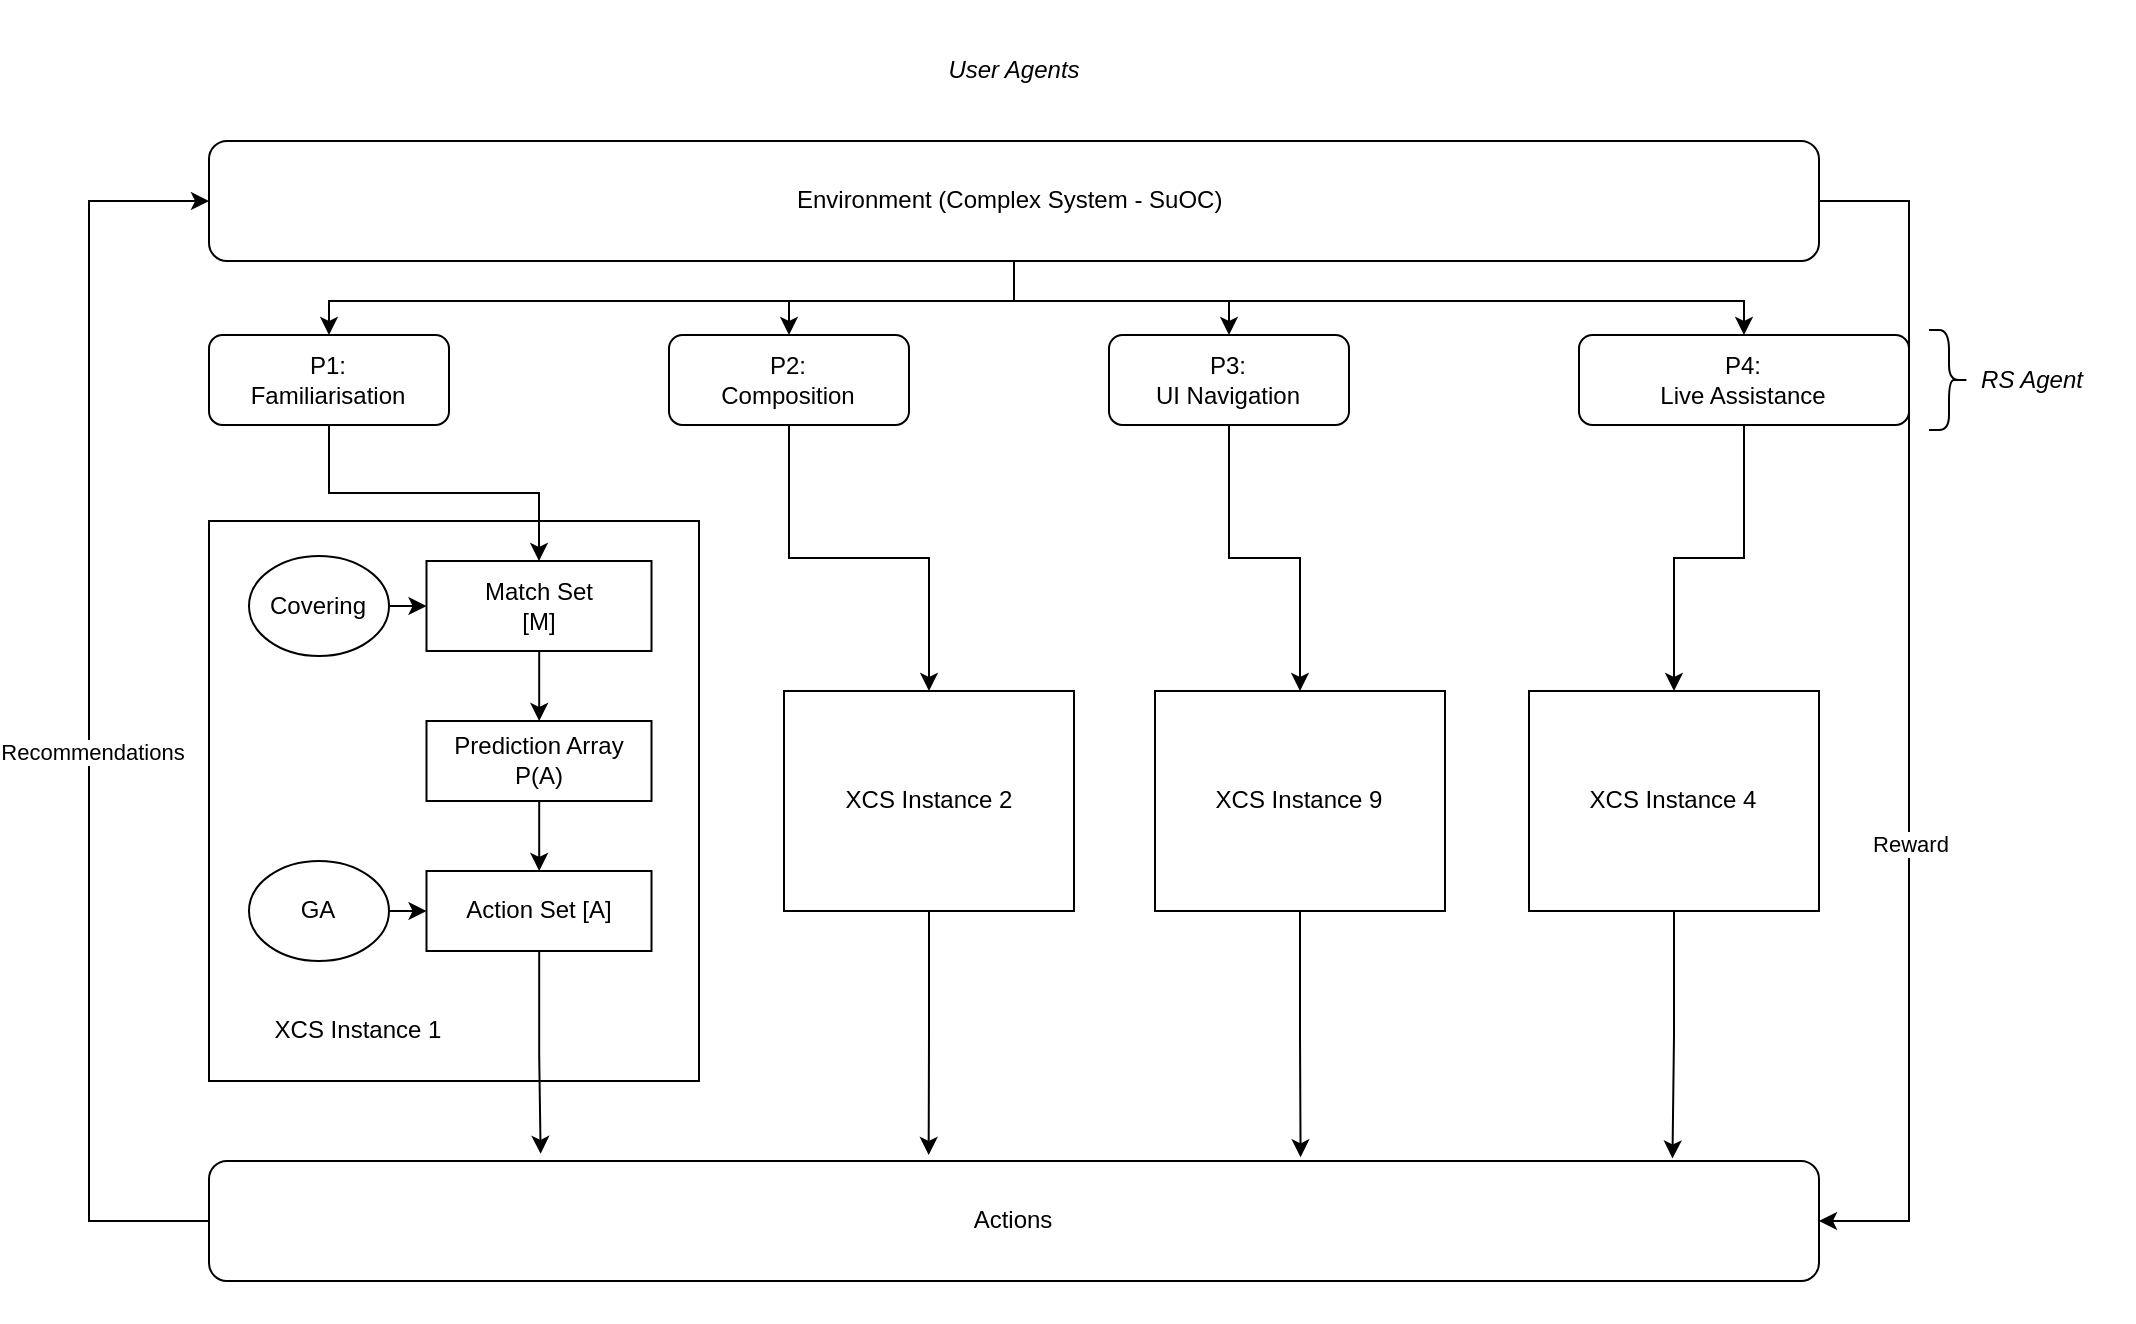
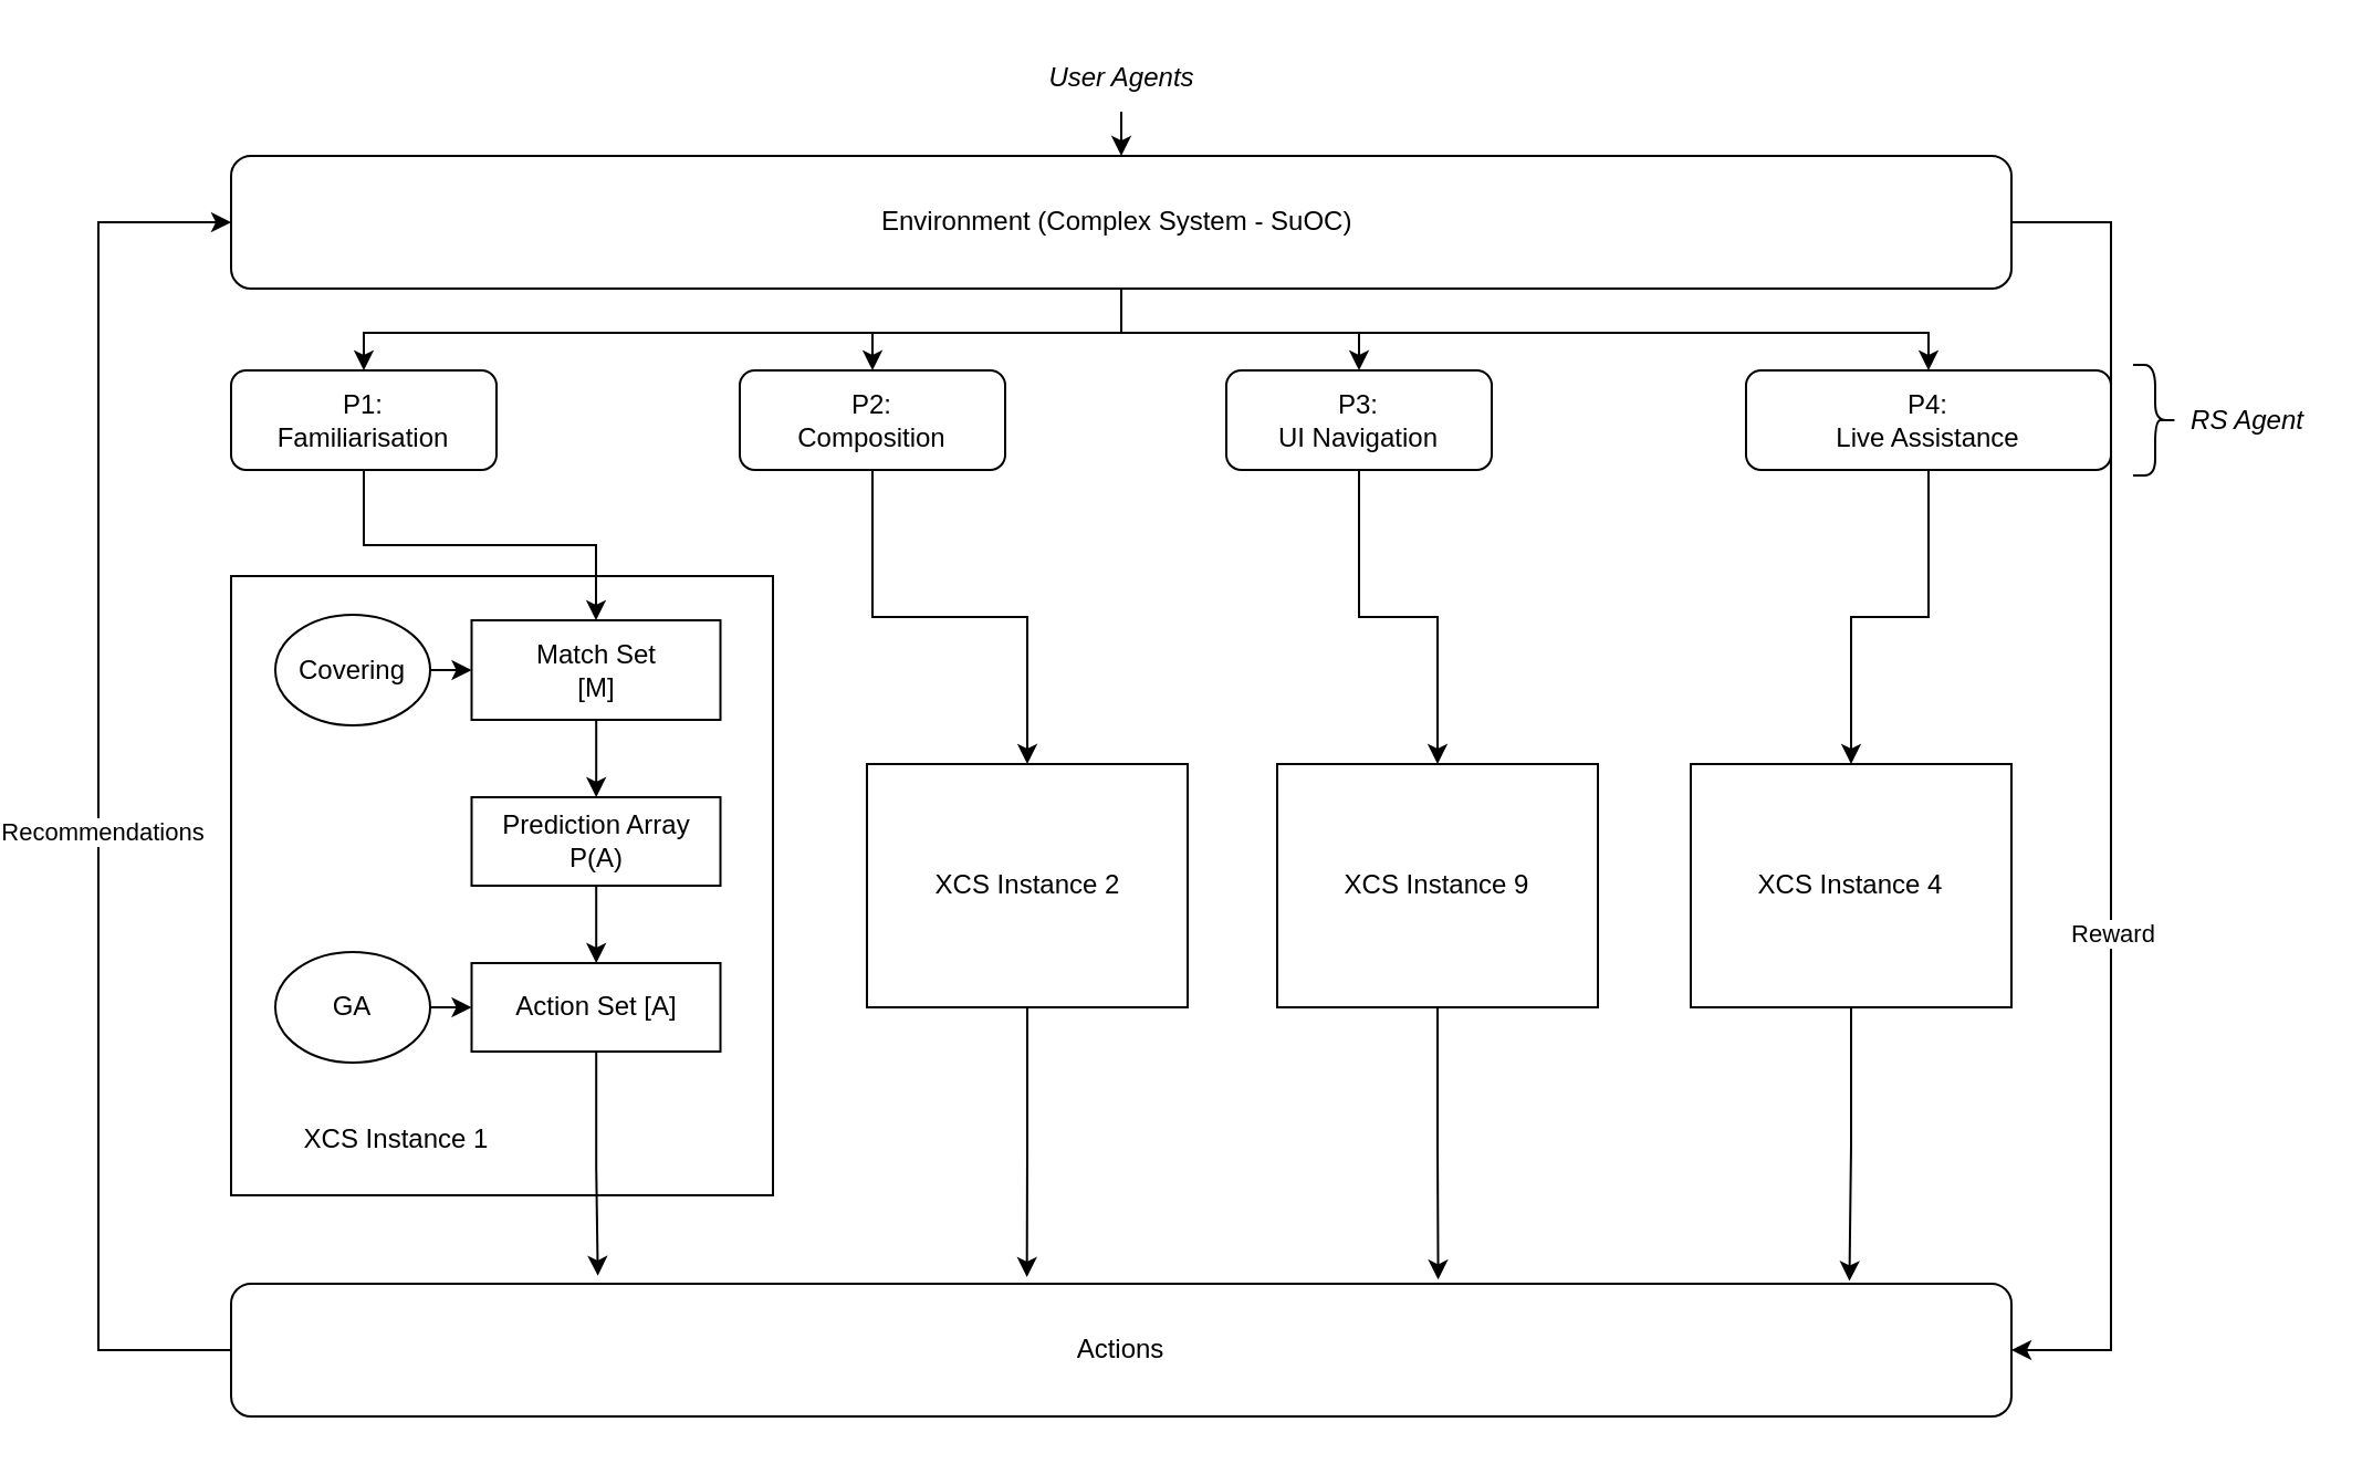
  <mxCell id="0" />
  <mxCell id="1" parent="0" />
  <mxCell id="2" value="" style="rounded=0;whiteSpace=wrap;html=1;" parent="1" vertex="1"><mxGeometry x="80" y="260" width="245" height="280" as="geometry" /></mxCell>
  <mxCell id="3" style="edgeStyle=orthogonalEdgeStyle;rounded=0;orthogonalLoop=1;jettySize=auto;html=1;entryX=0.5;entryY=0;entryDx=0;entryDy=0;" parent="1" source="9" target="21" edge="1"><mxGeometry relative="1" as="geometry" /></mxCell>
  <mxCell id="4" style="edgeStyle=orthogonalEdgeStyle;rounded=0;orthogonalLoop=1;jettySize=auto;html=1;entryX=0.5;entryY=0;entryDx=0;entryDy=0;" parent="1" source="9" target="23" edge="1"><mxGeometry relative="1" as="geometry" /></mxCell>
  <mxCell id="5" style="edgeStyle=orthogonalEdgeStyle;rounded=0;orthogonalLoop=1;jettySize=auto;html=1;entryX=0.5;entryY=0;entryDx=0;entryDy=0;" parent="1" source="9" target="25" edge="1"><mxGeometry relative="1" as="geometry" /></mxCell>
  <mxCell id="6" style="edgeStyle=orthogonalEdgeStyle;rounded=0;orthogonalLoop=1;jettySize=auto;html=1;entryX=0.5;entryY=0;entryDx=0;entryDy=0;" parent="1" source="9" target="27" edge="1"><mxGeometry relative="1" as="geometry" /></mxCell>
  <mxCell id="7" style="edgeStyle=orthogonalEdgeStyle;rounded=0;orthogonalLoop=1;jettySize=auto;html=1;entryX=1;entryY=0.5;entryDx=0;entryDy=0;exitX=1;exitY=0.5;exitDx=0;exitDy=0;" parent="1" source="9" target="37" edge="1"><mxGeometry relative="1" as="geometry"><Array as="points"><mxPoint x="930" y="100" /><mxPoint x="930" y="610" /></Array></mxGeometry></mxCell>
  <mxCell id="8" value="Reward" style="edgeLabel;html=1;align=center;verticalAlign=middle;resizable=0;points=[];" parent="7" vertex="1" connectable="0"><mxGeometry x="0.22" relative="1" as="geometry"><mxPoint as="offset" /></mxGeometry></mxCell>
  <mxCell id="9" value="Environment (Complex System - SuOC)&amp;nbsp;" style="rounded=1;whiteSpace=wrap;html=1;" parent="1" vertex="1"><mxGeometry x="80" y="70" width="805" height="60" as="geometry" /></mxCell>
  <mxCell id="10" value="" style="edgeStyle=orthogonalEdgeStyle;rounded=0;orthogonalLoop=1;jettySize=auto;html=1;" parent="1" source="11" target="13" edge="1"><mxGeometry relative="1" as="geometry" /></mxCell>
  <mxCell id="11" value="Match Set &lt;br&gt;[M]" style="rounded=0;whiteSpace=wrap;html=1;" parent="1" vertex="1"><mxGeometry x="188.75" y="280" width="112.5" height="45" as="geometry" /></mxCell>
  <mxCell id="12" value="" style="edgeStyle=orthogonalEdgeStyle;rounded=0;orthogonalLoop=1;jettySize=auto;html=1;" parent="1" source="13" target="15" edge="1"><mxGeometry relative="1" as="geometry" /></mxCell>
  <mxCell id="13" value="Prediction Array P(A)" style="rounded=0;whiteSpace=wrap;html=1;" parent="1" vertex="1"><mxGeometry x="188.75" y="360" width="112.5" height="40" as="geometry" /></mxCell>
  <mxCell id="14" style="edgeStyle=orthogonalEdgeStyle;rounded=0;orthogonalLoop=1;jettySize=auto;html=1;entryX=0.206;entryY=-0.06;entryDx=0;entryDy=0;entryPerimeter=0;" edge="1" parent="1" source="15" target="37"><mxGeometry relative="1" as="geometry" /></mxCell>
  <mxCell id="15" value="Action Set [A]" style="rounded=0;whiteSpace=wrap;html=1;" parent="1" vertex="1"><mxGeometry x="188.75" y="435" width="112.5" height="40" as="geometry" /></mxCell>
  <mxCell id="16" style="edgeStyle=orthogonalEdgeStyle;rounded=0;orthogonalLoop=1;jettySize=auto;html=1;exitX=1;exitY=0.5;exitDx=0;exitDy=0;entryX=0;entryY=0.5;entryDx=0;entryDy=0;" parent="1" source="17" target="11" edge="1"><mxGeometry relative="1" as="geometry" /></mxCell>
  <mxCell id="17" value="Covering" style="ellipse;whiteSpace=wrap;html=1;" parent="1" vertex="1"><mxGeometry x="100" y="277.5" width="70" height="50" as="geometry" /></mxCell>
  <mxCell id="18" style="edgeStyle=orthogonalEdgeStyle;rounded=0;orthogonalLoop=1;jettySize=auto;html=1;exitX=1;exitY=0.5;exitDx=0;exitDy=0;entryX=0;entryY=0.5;entryDx=0;entryDy=0;" parent="1" source="19" target="15" edge="1"><mxGeometry relative="1" as="geometry" /></mxCell>
  <mxCell id="19" value="GA" style="ellipse;whiteSpace=wrap;html=1;" parent="1" vertex="1"><mxGeometry x="100" y="430" width="70" height="50" as="geometry" /></mxCell>
  <mxCell id="20" style="edgeStyle=orthogonalEdgeStyle;rounded=0;orthogonalLoop=1;jettySize=auto;html=1;entryX=0.5;entryY=0;entryDx=0;entryDy=0;" parent="1" source="21" target="11" edge="1"><mxGeometry relative="1" as="geometry" /></mxCell>
  <mxCell id="21" value="P1: &lt;br&gt;Familiarisation" style="rounded=1;whiteSpace=wrap;html=1;" parent="1" vertex="1"><mxGeometry x="80" y="167" width="120" height="45" as="geometry" /></mxCell>
  <mxCell id="22" style="edgeStyle=orthogonalEdgeStyle;rounded=0;orthogonalLoop=1;jettySize=auto;html=1;exitX=0.5;exitY=1;exitDx=0;exitDy=0;entryX=0.5;entryY=0;entryDx=0;entryDy=0;" parent="1" source="23" target="30" edge="1"><mxGeometry relative="1" as="geometry" /></mxCell>
  <mxCell id="23" value="P2: &lt;br&gt;Composition" style="rounded=1;whiteSpace=wrap;html=1;" parent="1" vertex="1"><mxGeometry x="310" y="167" width="120" height="45" as="geometry" /></mxCell>
  <mxCell id="24" style="edgeStyle=orthogonalEdgeStyle;rounded=0;orthogonalLoop=1;jettySize=auto;html=1;entryX=0.5;entryY=0;entryDx=0;entryDy=0;" parent="1" source="25" target="32" edge="1"><mxGeometry relative="1" as="geometry" /></mxCell>
  <mxCell id="25" value="P3: &lt;br&gt;UI Navigation" style="rounded=1;whiteSpace=wrap;html=1;" parent="1" vertex="1"><mxGeometry x="530" y="167" width="120" height="45" as="geometry" /></mxCell>
  <mxCell id="26" style="edgeStyle=orthogonalEdgeStyle;rounded=0;orthogonalLoop=1;jettySize=auto;html=1;entryX=0.5;entryY=0;entryDx=0;entryDy=0;" parent="1" source="27" target="34" edge="1"><mxGeometry relative="1" as="geometry" /></mxCell>
  <mxCell id="27" value="P4: &lt;br&gt;Live Assistance" style="rounded=1;whiteSpace=wrap;html=1;" parent="1" vertex="1"><mxGeometry x="765" y="167" width="165" height="45" as="geometry" /></mxCell>
  <mxCell id="28" value="XCS Instance 1" style="text;html=1;strokeColor=none;fillColor=none;align=center;verticalAlign=middle;whiteSpace=wrap;rounded=0;" parent="1" vertex="1"><mxGeometry y="500" width="90" height="30" as="geometry" x="110" /></mxCell>
  <mxCell id="29" style="edgeStyle=orthogonalEdgeStyle;rounded=0;orthogonalLoop=1;jettySize=auto;html=1;entryX=0.447;entryY=-0.05;entryDx=0;entryDy=0;entryPerimeter=0;" edge="1" parent="1" source="30" target="37"><mxGeometry relative="1" as="geometry" /></mxCell>
  <mxCell id="30" value="XCS Instance 2" style="rounded=0;whiteSpace=wrap;html=1;" parent="1" vertex="1"><mxGeometry x="367.5" y="345" width="145" height="110" as="geometry" /></mxCell>
  <mxCell id="31" style="edgeStyle=orthogonalEdgeStyle;rounded=0;orthogonalLoop=1;jettySize=auto;html=1;entryX=0.678;entryY=-0.031;entryDx=0;entryDy=0;entryPerimeter=0;" edge="1" parent="1" source="32" target="37"><mxGeometry relative="1" as="geometry" /></mxCell>
  <mxCell id="32" value="XCS Instance 9" style="rounded=0;whiteSpace=wrap;html=1;" parent="1" vertex="1"><mxGeometry x="553" y="345" width="145" height="110" as="geometry" /></mxCell>
  <mxCell id="33" style="edgeStyle=orthogonalEdgeStyle;rounded=0;orthogonalLoop=1;jettySize=auto;html=1;entryX=0.909;entryY=-0.021;entryDx=0;entryDy=0;entryPerimeter=0;" edge="1" parent="1" source="34" target="37"><mxGeometry relative="1" as="geometry" /></mxCell>
  <mxCell id="34" value="XCS Instance 4" style="rounded=0;whiteSpace=wrap;html=1;" parent="1" vertex="1"><mxGeometry x="740" y="345" width="145" height="110" as="geometry" /></mxCell>
  <mxCell id="35" style="edgeStyle=orthogonalEdgeStyle;rounded=0;orthogonalLoop=1;jettySize=auto;html=1;entryX=0;entryY=0.5;entryDx=0;entryDy=0;exitX=0;exitY=0.5;exitDx=0;exitDy=0;" parent="1" source="37" target="9" edge="1"><mxGeometry relative="1" as="geometry"><Array as="points"><mxPoint x="20" y="610" /><mxPoint x="20" y="100" /></Array></mxGeometry></mxCell>
  <mxCell id="36" value="Recommendations" style="edgeLabel;html=1;align=center;verticalAlign=middle;resizable=0;points=[];" parent="35" vertex="1" connectable="0"><mxGeometry x="-0.063" y="-1" relative="1" as="geometry"><mxPoint as="offset" /></mxGeometry></mxCell>
  <mxCell id="37" value="Actions" style="rounded=1;whiteSpace=wrap;html=1;" parent="1" vertex="1"><mxGeometry x="80" y="580" width="805" height="60" as="geometry" /></mxCell>
  <mxCell id="38" value="" style="shape=curlyBracket;whiteSpace=wrap;html=1;rounded=1;flipH=1;" parent="1" vertex="1"><mxGeometry x="940" y="164.5" width="20" height="50" as="geometry" /></mxCell>
  <mxCell id="39" value="RS Agent" style="text;html=1;strokeColor=none;fillColor=none;align=center;verticalAlign=middle;whiteSpace=wrap;rounded=0;fontStyle=2" parent="1" vertex="1"><mxGeometry x="962" y="174.5" width="60" height="30" as="geometry" /></mxCell>
+ <mxCell id="40" style="edgeStyle=orthogonalEdgeStyle;rounded=0;orthogonalLoop=1;jettySize=auto;html=1;exitX=0.5;exitY=1;exitDx=0;exitDy=0;entryX=0.5;entryY=0;entryDx=0;entryDy=0;" parent="1" source="41" target="9" edge="1"><mxGeometry relative="1" as="geometry" /></mxCell>
  <mxCell id="41" value="User Agents" style="text;html=1;strokeColor=none;fillColor=none;align=center;verticalAlign=middle;whiteSpace=wrap;rounded=0;fontStyle=2" parent="1" vertex="1"><mxGeometry x="428.75" y="20" width="107.5" height="30" as="geometry" /></mxCell>
